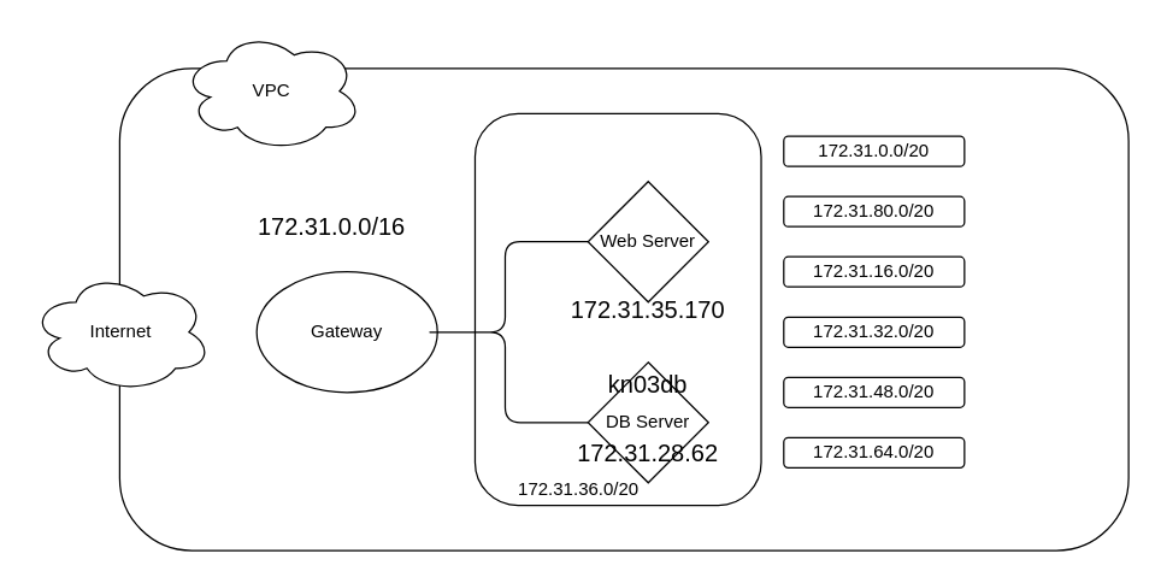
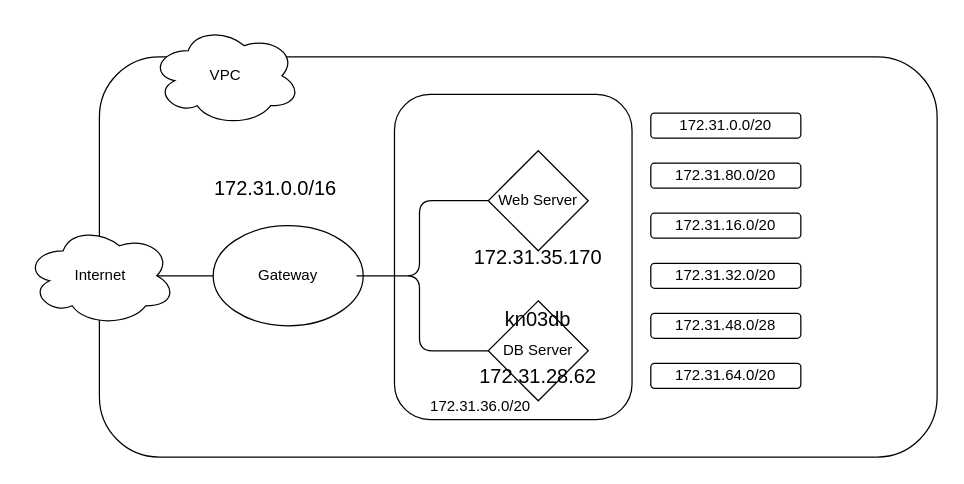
  <mxCell id="0" />
  <mxCell id="1" parent="0" />
  <mxCell id="2" value="" style="rounded=1;whiteSpace=wrap;html=1;" parent="1" vertex="1"><mxGeometry x="79" y="45" width="670" height="320" as="geometry" /></mxCell>
  <mxCell id="3" value="Internet" style="ellipse;shape=cloud;whiteSpace=wrap;html=1;" parent="1" vertex="1"><mxGeometry x="20" y="180" width="120" height="80" as="geometry" /></mxCell>
  <mxCell id="4" value="Gateway" style="ellipse;whiteSpace=wrap;html=1;" parent="1" vertex="1"><mxGeometry x="170" y="180" width="120" height="80" as="geometry" /></mxCell>
+ <mxCell id="5" value="" style="endArrow=none;html=1;rounded=0;exitX=0.875;exitY=0.5;exitDx=0;exitDy=0;exitPerimeter=0;entryX=0;entryY=0.5;entryDx=0;entryDy=0;" parent="1" source="3" target="4" edge="1"><mxGeometry width="50" height="50" relative="1" as="geometry"><mxPoint x="370" y="250" as="sourcePoint" /><mxPoint x="180" y="220" as="targetPoint" /></mxGeometry></mxCell>
  <mxCell id="6" value="VPC" style="ellipse;shape=cloud;whiteSpace=wrap;html=1;" parent="1" vertex="1"><mxGeometry x="120" y="20" width="120" height="80" as="geometry" /></mxCell>
  <mxCell id="7" value="" style="rounded=1;whiteSpace=wrap;html=1;rotation=90;" parent="1" vertex="1"><mxGeometry x="280" y="110" width="260" height="190" as="geometry" /></mxCell>
  <mxCell id="8" value="" style="shape=curlyBracket;whiteSpace=wrap;html=1;rounded=1;labelPosition=left;verticalLabelPosition=middle;align=right;verticalAlign=middle;" parent="1" vertex="1"><mxGeometry x="280" y="160" width="110" height="120" as="geometry" /></mxCell>
  <mxCell id="9" value="Web Server" style="rhombus;whiteSpace=wrap;html=1;" parent="1" vertex="1"><mxGeometry x="390" y="120" width="80" height="80" as="geometry" /></mxCell>
  <mxCell id="10" value="DB Server" style="rhombus;whiteSpace=wrap;html=1;" parent="1" vertex="1"><mxGeometry x="390" y="240" width="80" height="80" as="geometry" /></mxCell>
  <mxCell id="11" value="172.31.36.0/20" style="text;html=1;strokeColor=none;fillColor=none;align=center;verticalAlign=middle;whiteSpace=wrap;rounded=0;" parent="1" vertex="1"><mxGeometry x="354" y="310" width="60" height="30" as="geometry" /></mxCell>
  <mxCell id="12" value="172.31.0.0/20" style="rounded=1;whiteSpace=wrap;html=1;" parent="1" vertex="1"><mxGeometry x="520" y="90" width="120" height="20" as="geometry" /></mxCell>
  <mxCell id="13" value="172.31.16.0/20" style="rounded=1;whiteSpace=wrap;html=1;" parent="1" vertex="1"><mxGeometry x="520" y="170" width="120" height="20" as="geometry" /></mxCell>
  <mxCell id="14" value="172.31.80.0/20" style="rounded=1;whiteSpace=wrap;html=1;" parent="1" vertex="1"><mxGeometry x="520" y="130" width="120" height="20" as="geometry" /></mxCell>
  <mxCell id="15" value="172.31.32.0/20" style="rounded=1;whiteSpace=wrap;html=1;" parent="1" vertex="1"><mxGeometry x="520" y="210" width="120" height="20" as="geometry" /></mxCell>
- <mxCell id="16" value="172.31.48.0/20" style="rounded=1;whiteSpace=wrap;html=1;" parent="1" vertex="1"><mxGeometry x="520" y="250" width="120" height="20" as="geometry" /></mxCell>
+ <mxCell id="16" value="172.31.48.0/28" style="rounded=1;whiteSpace=wrap;html=1;" parent="1" vertex="1"><mxGeometry x="520" y="250" width="120" height="20" as="geometry" /></mxCell>
  <mxCell id="17" value="172.31.64.0/20" style="rounded=1;whiteSpace=wrap;html=1;" parent="1" vertex="1"><mxGeometry x="520" y="290" width="120" height="20" as="geometry" /></mxCell>
  <mxCell id="18" value="172.31.0.0/16" style="text;html=1;strokeColor=none;fillColor=none;align=center;verticalAlign=middle;whiteSpace=wrap;rounded=0;fontSize=16;" vertex="1" parent="1"><mxGeometry x="190" y="135" width="60" height="30" as="geometry" /></mxCell>
  <mxCell id="19" value="172.31.35.170" style="text;html=1;strokeColor=none;fillColor=none;align=center;verticalAlign=middle;whiteSpace=wrap;rounded=0;fontSize=16;" vertex="1" parent="1"><mxGeometry x="400" y="190" width="60" height="30" as="geometry" /></mxCell>
  <mxCell id="20" value="kn03db" style="text;html=1;strokeColor=none;fillColor=none;align=center;verticalAlign=middle;whiteSpace=wrap;rounded=0;fontSize=16;" vertex="1" parent="1"><mxGeometry x="400" y="240" width="60" height="30" as="geometry" /></mxCell>
  <mxCell id="21" value="172.31.28.62" style="text;html=1;strokeColor=none;fillColor=none;align=center;verticalAlign=middle;whiteSpace=wrap;rounded=0;fontSize=16;" vertex="1" parent="1"><mxGeometry x="400" y="285" width="60" height="30" as="geometry" /></mxCell>
